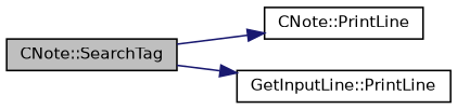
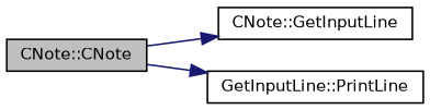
  digraph {
    rankdir=LR
    node [color=black fillcolor=white fontname=Helvetica fontsize=10 shape=record style=filled]
    edge [color=midnightblue fontname=Helvetica fontsize=10 labelfontname=Helvetica labelfontsize=10 style=solid]
-   n1 [fillcolor=grey75 fontcolor=black height=0.2 label="CNote::SearchTag" width=0.4]
-   n2 [height=0.2 label="CNote::PrintLine" width=0.4]
+   n1 [fillcolor=grey75 fontcolor=black height=0.2 label="CNote::CNote" width=0.4]
+   n2 [height=0.2 label="CNote::GetInputLine" width=0.4]
    n3 [height=0.2 label="GetInputLine::PrintLine" width=0.4]
    n1 -> n2
    n1 -> n3
  }
